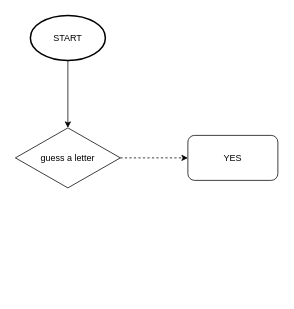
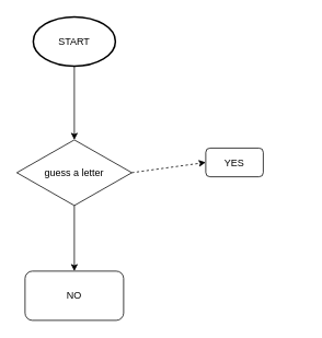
  <mxCell id="0" />
  <mxCell id="1" parent="0" />
  <mxCell id="2" value="guess a letter" style="rhombus;whiteSpace=wrap;html=1;" parent="1" vertex="1"><mxGeometry x="20" y="170" width="140" height="80" as="geometry" /></mxCell>
  <mxCell id="3" value="" style="endArrow=classic;html=1;rounded=0;exitX=0.5;exitY=1;exitDx=0;exitDy=0;entryX=0.5;entryY=0;entryDx=0;entryDy=0;" parent="1" target="2" edge="1"><mxGeometry width="50" height="50" relative="1" as="geometry"><mxPoint x="90" y="80" as="sourcePoint" /><mxPoint x="260" y="360" as="targetPoint" /></mxGeometry></mxCell>
  <mxCell id="4" value="START" style="strokeWidth=2;html=1;shape=mxgraph.flowchart.start_1;whiteSpace=wrap;" vertex="1" parent="1"><mxGeometry x="40" y="20" width="100" height="60" as="geometry" /></mxCell>
- <mxCell id="5" value="YES" style="rounded=1;whiteSpace=wrap;html=1;" vertex="1" parent="1"><mxGeometry x="250" y="180" width="120" height="60" as="geometry" /></mxCell>
+ <mxCell id="5" value="YES" style="rounded=1;whiteSpace=wrap;html=1;" vertex="1" parent="1"><mxGeometry x="250" y="180" width="70" height="35" as="geometry" /></mxCell>
+ <mxCell id="6" value="NO" style="rounded=1;whiteSpace=wrap;html=1;" vertex="1" parent="1"><mxGeometry x="30" y="330" width="120" height="60" as="geometry" /></mxCell>
  <mxCell id="7" value="" style="endArrow=classic;html=1;rounded=0;entryX=0;entryY=0.5;entryDx=0;entryDy=0;exitX=1;exitY=0.5;exitDx=0;exitDy=0;dashed=1;" edge="1" parent="1" source="2" target="5"><mxGeometry width="50" height="50" relative="1" as="geometry"><mxPoint x="210" y="410" as="sourcePoint" /><mxPoint x="260" y="360" as="targetPoint" /></mxGeometry></mxCell>
+ <mxCell id="8" value="" style="endArrow=classic;html=1;rounded=0;exitX=0.5;exitY=1;exitDx=0;exitDy=0;entryX=0.5;entryY=0;entryDx=0;entryDy=0;" edge="1" parent="1" source="2" target="6"><mxGeometry width="50" height="50" relative="1" as="geometry"><mxPoint x="210" y="410" as="sourcePoint" /><mxPoint x="260" y="360" as="targetPoint" /></mxGeometry></mxCell>
